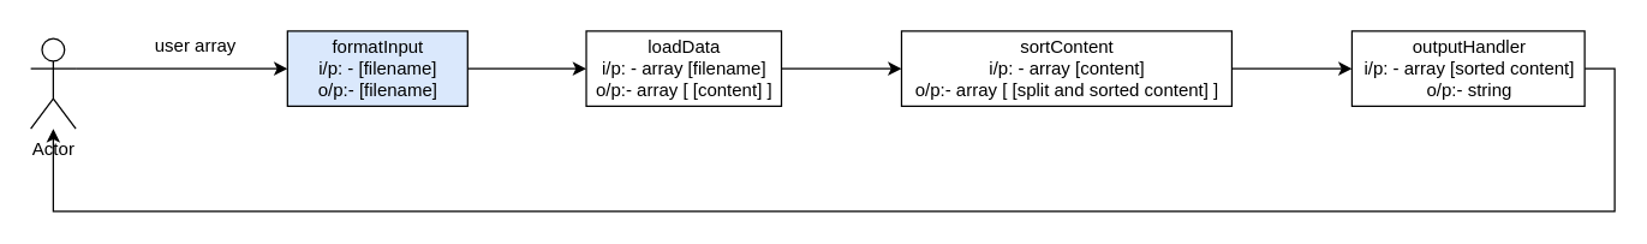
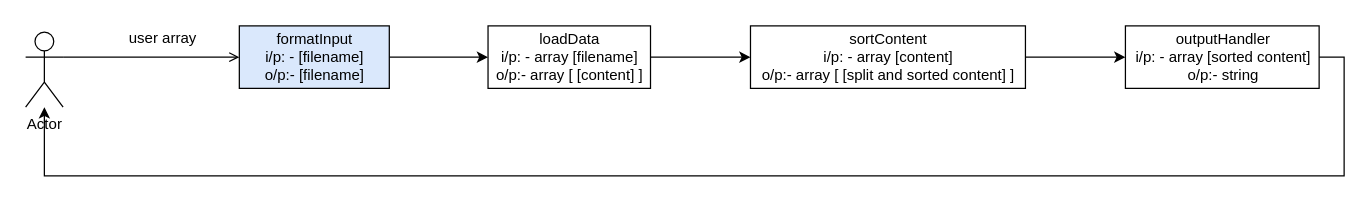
  <mxCell id="0" />
  <mxCell id="1" parent="0" />
- <mxCell id="2" style="edgeStyle=orthogonalEdgeStyle;rounded=0;orthogonalLoop=1;jettySize=auto;html=1;exitX=1;exitY=0.333;exitDx=0;exitDy=0;exitPerimeter=0;entryX=0;entryY=0.5;entryDx=0;entryDy=0;" edge="1" parent="1" source="3" target="6"><mxGeometry relative="1" as="geometry" /></mxCell>
+ <mxCell id="2" style="edgeStyle=orthogonalEdgeStyle;rounded=0;orthogonalLoop=1;jettySize=auto;html=1;exitX=1;exitY=0.333;exitDx=0;exitDy=0;exitPerimeter=0;entryX=0;entryY=0.5;entryDx=0;entryDy=0;endArrow=open;" edge="1" parent="1" source="3" target="6"><mxGeometry relative="1" as="geometry" /></mxCell>
  <mxCell id="3" value="Actor" style="shape=umlActor;verticalLabelPosition=bottom;labelBackgroundColor=#ffffff;verticalAlign=top;html=1;outlineConnect=0;" vertex="1" parent="1"><mxGeometry x="20" y="25" width="30" height="60" as="geometry" /></mxCell>
  <mxCell id="4" value="user array" style="text;html=1;strokeColor=none;fillColor=none;align=center;verticalAlign=middle;whiteSpace=wrap;rounded=0;" vertex="1" parent="1"><mxGeometry x="100" y="20" width="60" height="20" as="geometry" /></mxCell>
  <mxCell id="5" value="" style="edgeStyle=orthogonalEdgeStyle;rounded=0;orthogonalLoop=1;jettySize=auto;html=1;" edge="1" parent="1" source="6" target="8"><mxGeometry relative="1" as="geometry" /></mxCell>
  <mxCell id="6" value="formatInput&lt;br&gt;i/p: - [filename]&lt;br&gt;o/p:- [filename]" style="html=1;fillColor=#dae8fc;" vertex="1" parent="1"><mxGeometry x="191" y="20" width="120" height="50" as="geometry" /></mxCell>
  <mxCell id="7" value="" style="edgeStyle=orthogonalEdgeStyle;rounded=0;orthogonalLoop=1;jettySize=auto;html=1;" edge="1" parent="1" source="8" target="10"><mxGeometry relative="1" as="geometry" /></mxCell>
  <mxCell id="8" value="loadData&lt;br&gt;i/p: - array [filename]&lt;br&gt;o/p:- array [ [content] ]" style="html=1;" vertex="1" parent="1"><mxGeometry x="390" y="20" width="130" height="50" as="geometry" /></mxCell>
  <mxCell id="9" value="" style="edgeStyle=orthogonalEdgeStyle;rounded=0;orthogonalLoop=1;jettySize=auto;html=1;" edge="1" parent="1" source="10" target="12"><mxGeometry relative="1" as="geometry" /></mxCell>
  <mxCell id="10" value="sortContent&lt;br&gt;i/p: - array [content]&lt;br&gt;o/p:- array [ [split and sorted content] ]" style="html=1;" vertex="1" parent="1"><mxGeometry x="600" y="20" width="220" height="50" as="geometry" /></mxCell>
  <mxCell id="11" style="edgeStyle=orthogonalEdgeStyle;rounded=0;orthogonalLoop=1;jettySize=auto;html=1;exitX=1;exitY=0.5;exitDx=0;exitDy=0;" edge="1" parent="1" source="12" target="3"><mxGeometry relative="1" as="geometry"><mxPoint x="165" y="130" as="targetPoint" /><Array as="points"><mxPoint x="1075" y="45" /><mxPoint x="1075" y="140" /><mxPoint x="35" y="140" /></Array></mxGeometry></mxCell>
  <mxCell id="12" value="outputHandler&lt;br&gt;i/p: - array [sorted content]&lt;br&gt;o/p:- string" style="html=1;" vertex="1" parent="1"><mxGeometry x="900" y="20" width="155" height="50" as="geometry" /></mxCell>
